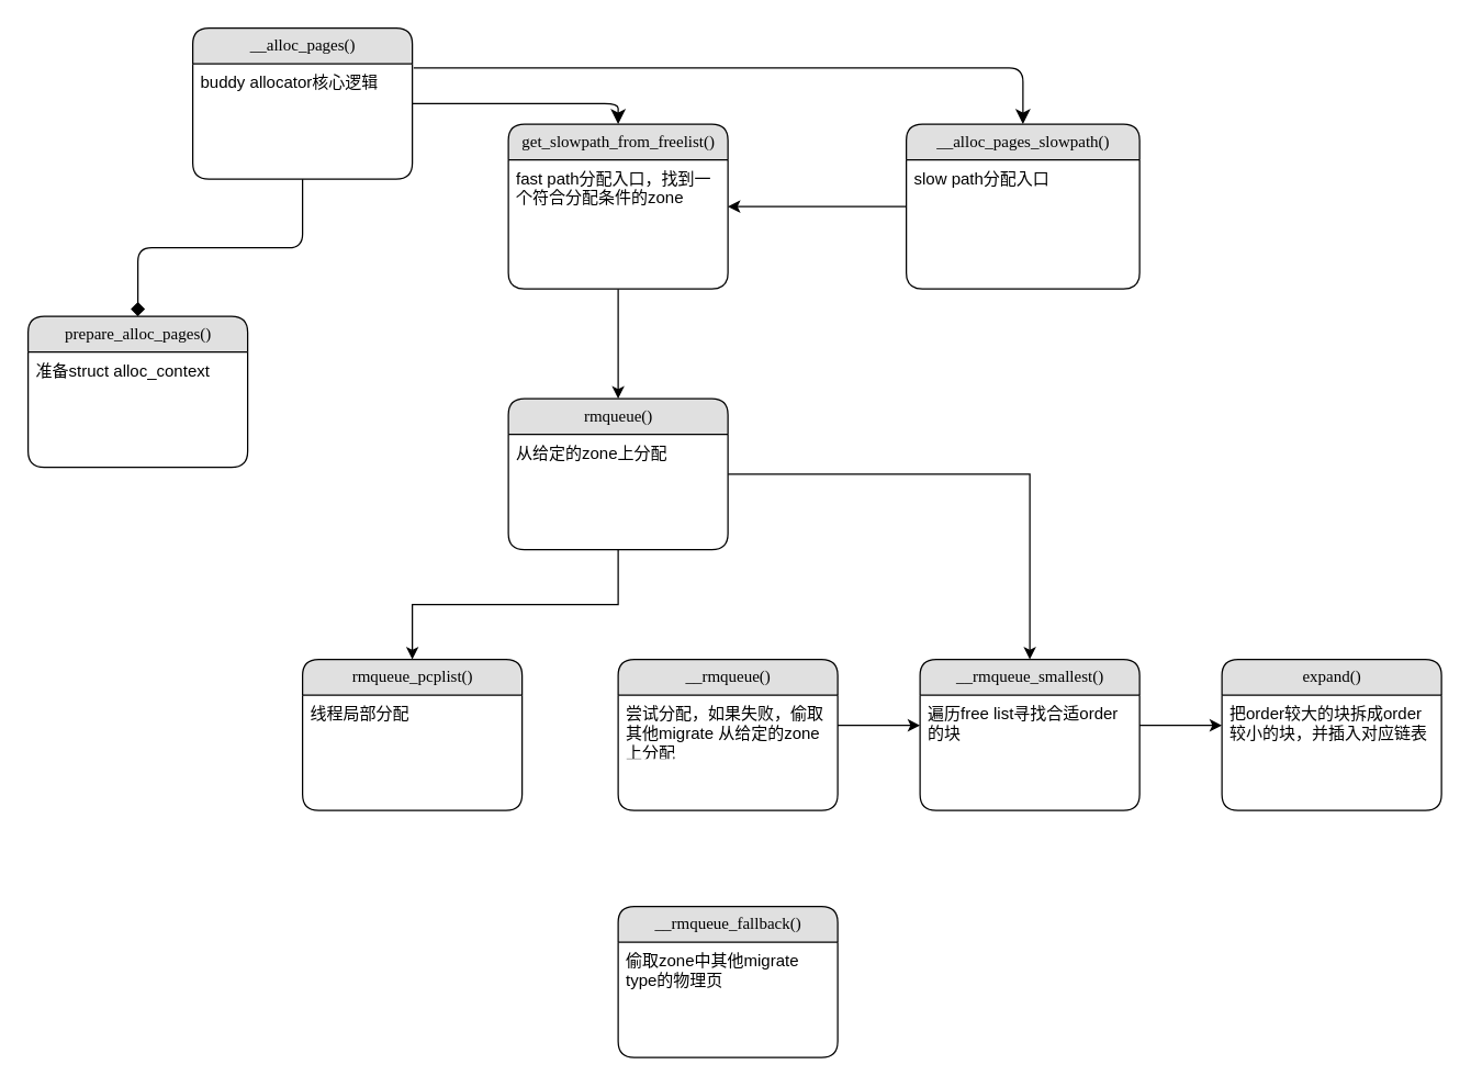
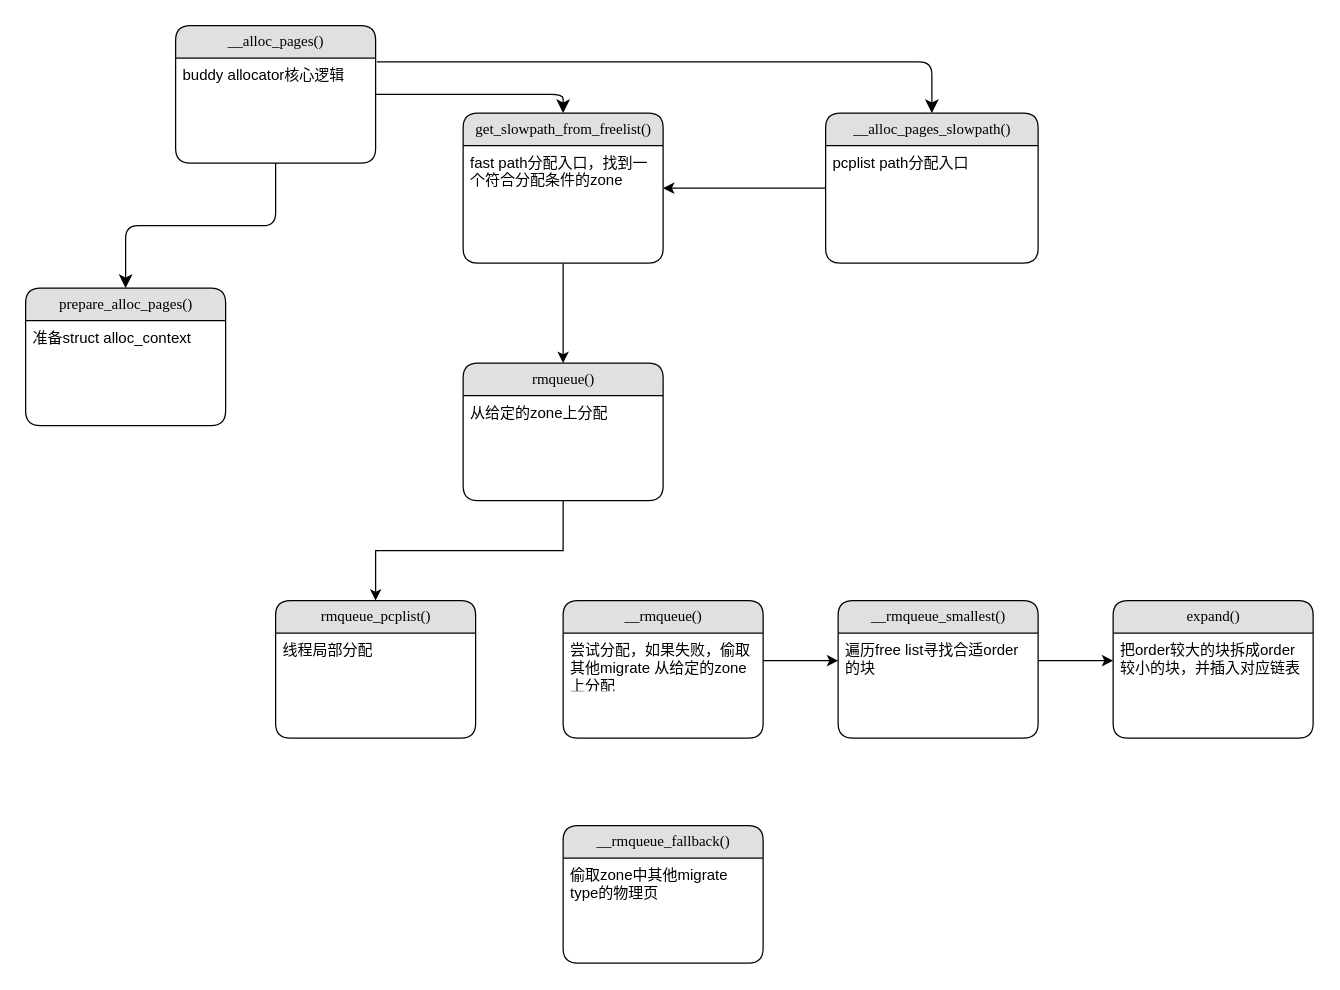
  <mxCell id="0" />
  <mxCell id="1" parent="0" />
  <mxCell id="2" value="__alloc_pages()" style="swimlane;html=1;fontStyle=0;childLayout=stackLayout;horizontal=1;startSize=26;fillColor=#e0e0e0;horizontalStack=0;resizeParent=1;resizeLast=0;collapsible=1;marginBottom=0;swimlaneFillColor=#ffffff;align=center;rounded=1;shadow=0;comic=0;labelBackgroundColor=none;strokeWidth=1;fontFamily=Verdana;fontSize=12" parent="1" vertex="1"><mxGeometry x="140" y="20" width="160" height="110" as="geometry" /></mxCell>
  <mxCell id="3" value="buddy allocator核心逻辑" style="text;html=1;strokeColor=none;fillColor=none;spacingLeft=4;spacingRight=4;whiteSpace=wrap;overflow=hidden;rotatable=0;points=[[0,0.5],[1,0.5]];portConstraint=eastwest;" parent="2" vertex="1"><mxGeometry y="26" width="160" height="26" as="geometry" /></mxCell>
  <mxCell id="4" style="edgeStyle=orthogonalEdgeStyle;rounded=0;orthogonalLoop=1;jettySize=auto;html=1;exitX=0.5;exitY=1;exitDx=0;exitDy=0;entryX=0.5;entryY=0;entryDx=0;entryDy=0;" edge="1" parent="1" source="5" target="17"><mxGeometry relative="1" as="geometry" /></mxCell>
  <mxCell id="5" value="get_slowpath_from_freelist()" style="swimlane;html=1;fontStyle=0;childLayout=stackLayout;horizontal=1;startSize=26;fillColor=#e0e0e0;horizontalStack=0;resizeParent=1;resizeLast=0;collapsible=1;marginBottom=0;swimlaneFillColor=#ffffff;align=center;rounded=1;shadow=0;comic=0;labelBackgroundColor=none;strokeWidth=1;fontFamily=Verdana;fontSize=12" parent="1" vertex="1"><mxGeometry x="370" y="90" width="160" height="120" as="geometry" /></mxCell>
  <mxCell id="6" value="fast path分配入口，找到一个符合分配条件的zone" style="text;html=1;strokeColor=none;fillColor=none;spacingLeft=4;spacingRight=4;whiteSpace=wrap;overflow=hidden;rotatable=0;points=[[0,0.5],[1,0.5]];portConstraint=eastwest;" vertex="1" parent="5"><mxGeometry y="26" width="160" height="34" as="geometry" /></mxCell>
  <mxCell id="7" value="prepare_alloc_pages()" style="swimlane;html=1;fontStyle=0;childLayout=stackLayout;horizontal=1;startSize=26;fillColor=#e0e0e0;horizontalStack=0;resizeParent=1;resizeLast=0;collapsible=1;marginBottom=0;swimlaneFillColor=#ffffff;align=center;rounded=1;shadow=0;comic=0;labelBackgroundColor=none;strokeWidth=1;fontFamily=Verdana;fontSize=12" parent="1" vertex="1"><mxGeometry y="230" width="160" height="110" as="geometry" x="20" /></mxCell>
  <mxCell id="8" value="准备struct alloc_context" style="text;html=1;strokeColor=none;fillColor=none;spacingLeft=4;spacingRight=4;whiteSpace=wrap;overflow=hidden;rotatable=0;points=[[0,0.5],[1,0.5]];portConstraint=eastwest;" vertex="1" parent="7"><mxGeometry y="26" width="160" height="24" as="geometry" /></mxCell>
  <mxCell id="9" style="edgeStyle=orthogonalEdgeStyle;rounded=0;orthogonalLoop=1;jettySize=auto;html=1;exitX=0;exitY=0.5;exitDx=0;exitDy=0;entryX=1;entryY=0.5;entryDx=0;entryDy=0;" edge="1" parent="1" source="10" target="5"><mxGeometry relative="1" as="geometry" /></mxCell>
  <mxCell id="10" value="__alloc_pages_slowpath()" style="swimlane;html=1;fontStyle=0;childLayout=stackLayout;horizontal=1;startSize=26;fillColor=#e0e0e0;horizontalStack=0;resizeParent=1;resizeLast=0;collapsible=1;marginBottom=0;swimlaneFillColor=#ffffff;align=center;rounded=1;shadow=0;comic=0;labelBackgroundColor=none;strokeWidth=1;fontFamily=Verdana;fontSize=12" parent="1" vertex="1"><mxGeometry x="660" y="90" width="170" height="120" as="geometry" /></mxCell>
- <mxCell id="11" value="slow path分配入口" style="text;html=1;strokeColor=none;fillColor=none;spacingLeft=4;spacingRight=4;whiteSpace=wrap;overflow=hidden;rotatable=0;points=[[0,0.5],[1,0.5]];portConstraint=eastwest;" vertex="1" parent="10"><mxGeometry y="26" width="170" height="24" as="geometry" /></mxCell>
- <mxCell id="12" style="edgeStyle=orthogonalEdgeStyle;html=1;labelBackgroundColor=none;startFill=0;startSize=8;endFill=1;endSize=8;fontFamily=Verdana;fontSize=12;endArrow=diamond;" parent="1" source="2" target="7" edge="1"><mxGeometry relative="1" as="geometry" /></mxCell>
+ <mxCell id="11" value="pcplist path分配入口" style="text;html=1;strokeColor=none;fillColor=none;spacingLeft=4;spacingRight=4;whiteSpace=wrap;overflow=hidden;rotatable=0;points=[[0,0.5],[1,0.5]];portConstraint=eastwest;" vertex="1" parent="10"><mxGeometry y="26" width="170" height="24" as="geometry" /></mxCell>
+ <mxCell id="12" style="edgeStyle=orthogonalEdgeStyle;html=1;labelBackgroundColor=none;startFill=0;startSize=8;endFill=1;endSize=8;fontFamily=Verdana;fontSize=12;" parent="1" source="2" target="7" edge="1"><mxGeometry relative="1" as="geometry" /></mxCell>
  <mxCell id="13" style="edgeStyle=orthogonalEdgeStyle;html=1;labelBackgroundColor=none;startFill=0;startSize=8;endFill=1;endSize=8;fontFamily=Verdana;fontSize=12;exitX=1.006;exitY=0.115;exitDx=0;exitDy=0;exitPerimeter=0;" parent="1" source="3" target="10" edge="1"><mxGeometry relative="1" as="geometry" /></mxCell>
  <mxCell id="14" style="edgeStyle=orthogonalEdgeStyle;html=1;entryX=0.5;entryY=0;labelBackgroundColor=none;startFill=0;startSize=8;endFill=1;endSize=8;fontFamily=Verdana;fontSize=12;exitX=1;exitY=0.5;entryDx=0;entryDy=0;exitDx=0;exitDy=0;" parent="1" source="2" target="5" edge="1"><mxGeometry relative="1" as="geometry"><Array as="points" /><mxPoint x="340" y="149" as="sourcePoint" /><mxPoint x="580" y="149" as="targetPoint" /></mxGeometry></mxCell>
  <mxCell id="15" value="" style="edgeStyle=orthogonalEdgeStyle;rounded=0;orthogonalLoop=1;jettySize=auto;entryX=0.5;entryY=0;entryDx=0;entryDy=0;html=1;" edge="1" parent="1" source="17" target="20"><mxGeometry relative="1" as="geometry" /></mxCell>
- <mxCell id="16" style="edgeStyle=orthogonalEdgeStyle;rounded=0;orthogonalLoop=1;jettySize=auto;html=1;exitX=1;exitY=0.5;exitDx=0;exitDy=0;entryX=0.5;entryY=0;entryDx=0;entryDy=0;" edge="1" parent="1" source="17" target="22"><mxGeometry relative="1" as="geometry" /></mxCell>
  <mxCell id="17" value="rmqueue()" style="swimlane;html=1;fontStyle=0;childLayout=stackLayout;horizontal=1;startSize=26;fillColor=#e0e0e0;horizontalStack=0;resizeParent=1;resizeLast=0;collapsible=1;marginBottom=0;swimlaneFillColor=#ffffff;align=center;rounded=1;shadow=0;comic=0;labelBackgroundColor=none;strokeWidth=1;fontFamily=Verdana;fontSize=12" vertex="1" parent="1"><mxGeometry x="370" y="290" width="160" height="110" as="geometry" /></mxCell>
  <mxCell id="18" value="__rmqueue()" style="swimlane;html=1;fontStyle=0;childLayout=stackLayout;horizontal=1;startSize=26;fillColor=#e0e0e0;horizontalStack=0;resizeParent=1;resizeLast=0;collapsible=1;marginBottom=0;swimlaneFillColor=#ffffff;align=center;rounded=1;shadow=0;comic=0;labelBackgroundColor=none;strokeWidth=1;fontFamily=Verdana;fontSize=12" vertex="1" parent="1"><mxGeometry x="450" y="480" width="160" height="110" as="geometry" /></mxCell>
  <mxCell id="19" value="尝试分配，如果失败，偷取其他migrate 从给定的zone上分配" style="text;html=1;strokeColor=none;fillColor=none;spacingLeft=4;spacingRight=4;whiteSpace=wrap;overflow=hidden;rotatable=0;points=[[0,0.5],[1,0.5]];portConstraint=eastwest;" vertex="1" parent="18"><mxGeometry y="26" width="160" height="44" as="geometry" /></mxCell>
  <mxCell id="20" value="rmqueue_pcplist()" style="swimlane;html=1;fontStyle=0;childLayout=stackLayout;horizontal=1;startSize=26;fillColor=#e0e0e0;horizontalStack=0;resizeParent=1;resizeLast=0;collapsible=1;marginBottom=0;swimlaneFillColor=#ffffff;align=center;rounded=1;shadow=0;comic=0;labelBackgroundColor=none;strokeWidth=1;fontFamily=Verdana;fontSize=12" vertex="1" parent="1"><mxGeometry x="220" y="480" width="160" height="110" as="geometry" /></mxCell>
  <mxCell id="21" value="线程局部分配" style="text;html=1;strokeColor=none;fillColor=none;spacingLeft=4;spacingRight=4;whiteSpace=wrap;overflow=hidden;rotatable=0;points=[[0,0.5],[1,0.5]];portConstraint=eastwest;" vertex="1" parent="20"><mxGeometry y="26" width="160" height="24" as="geometry" /></mxCell>
  <mxCell id="22" value="__rmqueue_smallest()" style="swimlane;html=1;fontStyle=0;childLayout=stackLayout;horizontal=1;startSize=26;fillColor=#e0e0e0;horizontalStack=0;resizeParent=1;resizeLast=0;collapsible=1;marginBottom=0;swimlaneFillColor=#ffffff;align=center;rounded=1;shadow=0;comic=0;labelBackgroundColor=none;strokeWidth=1;fontFamily=Verdana;fontSize=12" vertex="1" parent="1"><mxGeometry x="670" y="480" width="160" height="110" as="geometry" /></mxCell>
  <mxCell id="23" value="遍历free list寻找合适order的块" style="text;html=1;strokeColor=none;fillColor=none;spacingLeft=4;spacingRight=4;whiteSpace=wrap;overflow=hidden;rotatable=0;points=[[0,0.5],[1,0.5]];portConstraint=eastwest;" vertex="1" parent="22"><mxGeometry y="26" width="160" height="44" as="geometry" /></mxCell>
  <mxCell id="24" value="从给定的zone上分配" style="text;html=1;strokeColor=none;fillColor=none;spacingLeft=4;spacingRight=4;whiteSpace=wrap;overflow=hidden;rotatable=0;points=[[0,0.5],[1,0.5]];portConstraint=eastwest;" vertex="1" parent="1"><mxGeometry x="370" y="316" width="160" height="24" as="geometry" /></mxCell>
  <mxCell id="25" style="edgeStyle=orthogonalEdgeStyle;rounded=0;orthogonalLoop=1;jettySize=auto;html=1;exitX=1;exitY=0.5;exitDx=0;exitDy=0;entryX=0;entryY=0.5;entryDx=0;entryDy=0;" edge="1" parent="1" source="19" target="23"><mxGeometry relative="1" as="geometry" /></mxCell>
  <mxCell id="26" value="__rmqueue_fallback()" style="swimlane;html=1;fontStyle=0;childLayout=stackLayout;horizontal=1;startSize=26;fillColor=#e0e0e0;horizontalStack=0;resizeParent=1;resizeLast=0;collapsible=1;marginBottom=0;swimlaneFillColor=#ffffff;align=center;rounded=1;shadow=0;comic=0;labelBackgroundColor=none;strokeWidth=1;fontFamily=Verdana;fontSize=12" vertex="1" parent="1"><mxGeometry x="450" y="660" width="160" height="110" as="geometry" /></mxCell>
  <mxCell id="27" value="偷取zone中其他migrate type的物理页" style="text;html=1;strokeColor=none;fillColor=none;spacingLeft=4;spacingRight=4;whiteSpace=wrap;overflow=hidden;rotatable=0;points=[[0,0.5],[1,0.5]];portConstraint=eastwest;" vertex="1" parent="26"><mxGeometry y="26" width="160" height="34" as="geometry" /></mxCell>
  <mxCell id="28" value="expand()" style="swimlane;html=1;fontStyle=0;childLayout=stackLayout;horizontal=1;startSize=26;fillColor=#e0e0e0;horizontalStack=0;resizeParent=1;resizeLast=0;collapsible=1;marginBottom=0;swimlaneFillColor=#ffffff;align=center;rounded=1;shadow=0;comic=0;labelBackgroundColor=none;strokeWidth=1;fontFamily=Verdana;fontSize=12" vertex="1" parent="1"><mxGeometry x="890" y="480" width="160" height="110" as="geometry" /></mxCell>
  <mxCell id="29" value="把order较大的块拆成order较小的块，并插入对应链表" style="text;html=1;strokeColor=none;fillColor=none;spacingLeft=4;spacingRight=4;whiteSpace=wrap;overflow=hidden;rotatable=0;points=[[0,0.5],[1,0.5]];portConstraint=eastwest;" vertex="1" parent="28"><mxGeometry y="26" width="160" height="44" as="geometry" /></mxCell>
  <mxCell id="30" style="edgeStyle=orthogonalEdgeStyle;rounded=0;orthogonalLoop=1;jettySize=auto;html=1;exitX=1;exitY=0.5;exitDx=0;exitDy=0;entryX=0;entryY=0.5;entryDx=0;entryDy=0;" edge="1" parent="1" source="23" target="29"><mxGeometry relative="1" as="geometry" /></mxCell>
